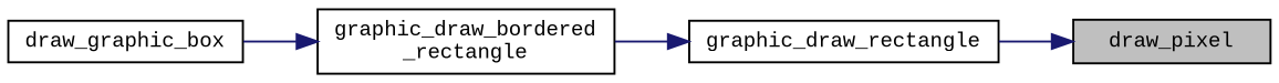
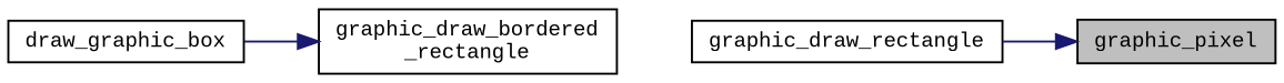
  digraph {
    fontname="Liberation Mono"
    rankdir=RL
    node [color=black fillcolor=white fontname="Liberation Mono" fontsize=10 shape=record style=filled]
    edge [color=midnightblue dir=back fontname="Liberation Mono" fontsize=10 labelfontname=Helvetica labelfontsize=10 style=solid]
-   n1 [fillcolor=grey75 fontcolor=black height=0.2 label=draw_pixel width=0.4]
+   n1 [fillcolor=grey75 fontcolor=black height=0.2 label=graphic_pixel width=0.4]
    n2 [height=0.2 label=graphic_draw_rectangle width=0.4]
    n3 [height=0.2 label="graphic_draw_bordered\l_rectangle" width=0.4]
    n4 [height=0.2 label=draw_graphic_box width=0.4]
    n1 -> n2
-   n2 -> n3
    n3 -> n4
  }
